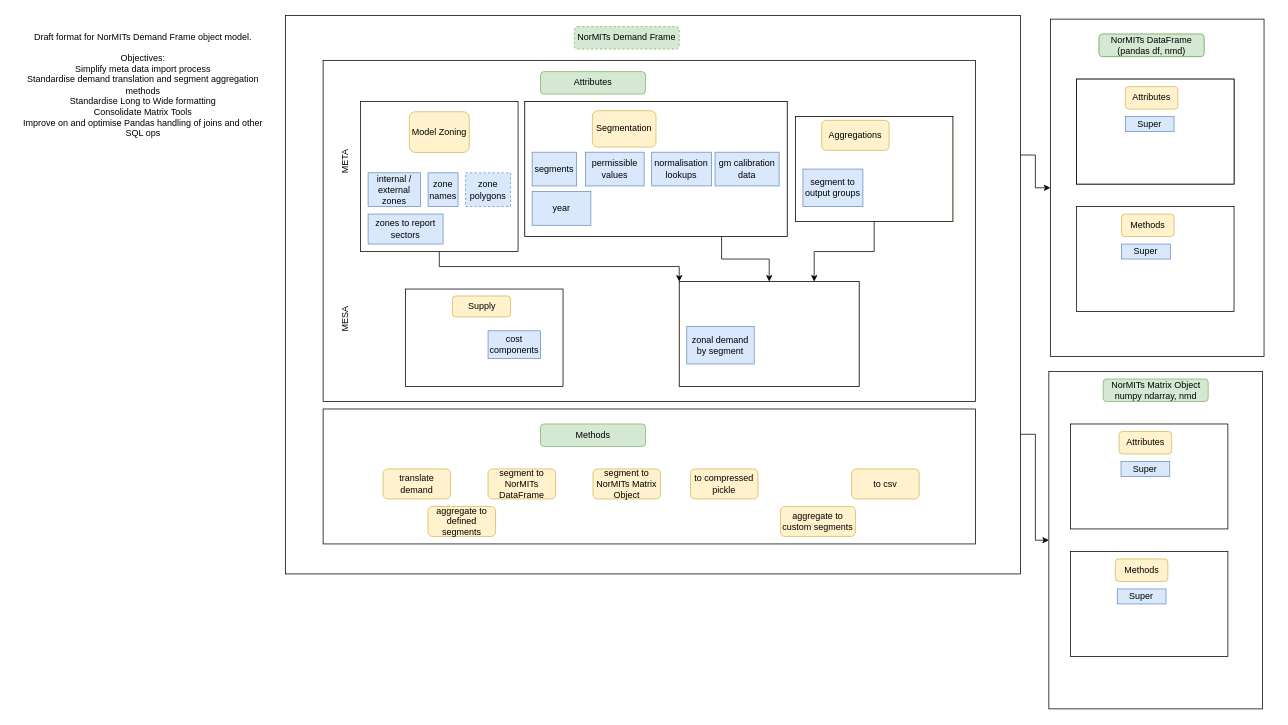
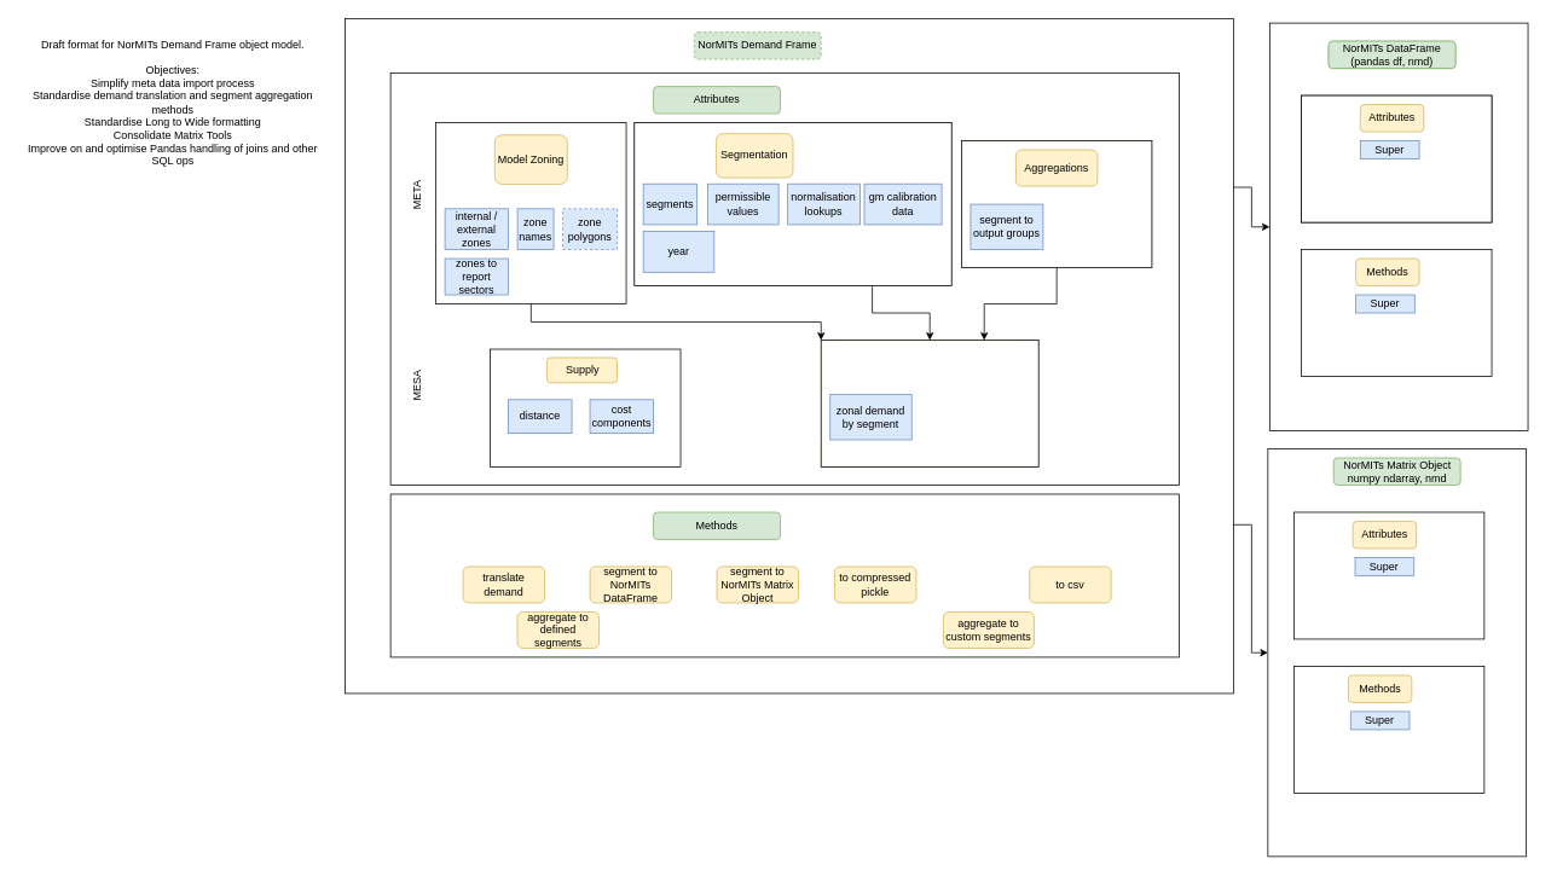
  <mxCell id="0" />
  <mxCell id="1" parent="0" />
  <mxCell id="2" style="edgeStyle=orthogonalEdgeStyle;rounded=0;orthogonalLoop=1;jettySize=auto;html=1;exitX=1;exitY=0.75;exitDx=0;exitDy=0;" parent="1" source="4" target="10" edge="1"><mxGeometry relative="1" as="geometry" /></mxCell>
  <mxCell id="3" style="edgeStyle=orthogonalEdgeStyle;rounded=0;orthogonalLoop=1;jettySize=auto;html=1;exitX=1;exitY=0.25;exitDx=0;exitDy=0;" parent="1" source="4" target="66" edge="1"><mxGeometry relative="1" as="geometry" /></mxCell>
  <mxCell id="4" value="" style="rounded=0;whiteSpace=wrap;html=1;fillColor=none;" parent="1" vertex="1"><mxGeometry x="380" y="20" width="980" height="745" as="geometry" /></mxCell>
  <mxCell id="5" value="" style="rounded=0;whiteSpace=wrap;html=1;" parent="1" vertex="1"><mxGeometry x="430" y="80" width="870" height="455" as="geometry" /></mxCell>
  <mxCell id="6" value="Attributes" style="rounded=1;whiteSpace=wrap;html=1;fillColor=#d5e8d4;strokeColor=#82b366;" parent="1" vertex="1"><mxGeometry x="720" y="95" width="140" height="30" as="geometry" /></mxCell>
  <mxCell id="7" style="edgeStyle=orthogonalEdgeStyle;rounded=0;orthogonalLoop=1;jettySize=auto;html=1;exitX=0.75;exitY=1;exitDx=0;exitDy=0;entryX=0.5;entryY=0;entryDx=0;entryDy=0;" parent="1" source="26" target="44" edge="1"><mxGeometry relative="1" as="geometry" /></mxCell>
  <mxCell id="8" value="" style="group" parent="1" vertex="1" connectable="0"><mxGeometry x="1410" y="495" width="285" height="450" as="geometry" /></mxCell>
  <mxCell id="9" value="" style="group;fillColor=none;" parent="8" vertex="1" connectable="0"><mxGeometry x="-12" width="285" height="450" as="geometry" /></mxCell>
  <mxCell id="10" value="" style="rounded=0;whiteSpace=wrap;html=1;fillColor=none;" parent="9" vertex="1"><mxGeometry width="285" height="450" as="geometry" /></mxCell>
  <mxCell id="11" value="NorMITs Matrix Object&lt;br&gt;numpy ndarray, nmd" style="rounded=1;whiteSpace=wrap;html=1;fillColor=#d5e8d4;strokeColor=#82b366;" parent="9" vertex="1"><mxGeometry x="72.5" y="10" width="140" height="30" as="geometry" /></mxCell>
  <mxCell id="12" value="" style="rounded=0;whiteSpace=wrap;html=1;" parent="9" vertex="1"><mxGeometry x="28.75" y="70" width="210" height="140" as="geometry" /></mxCell>
  <mxCell id="13" value="Attributes" style="rounded=1;whiteSpace=wrap;html=1;fillColor=#fff2cc;strokeColor=#d6b656;" parent="9" vertex="1"><mxGeometry x="93.75" y="80" width="70" height="30" as="geometry" /></mxCell>
  <mxCell id="14" value="" style="rounded=0;whiteSpace=wrap;html=1;" parent="9" vertex="1"><mxGeometry x="28.75" y="240" width="210" height="140" as="geometry" /></mxCell>
  <mxCell id="15" value="Methods" style="rounded=1;whiteSpace=wrap;html=1;fillColor=#fff2cc;strokeColor=#d6b656;" parent="9" vertex="1"><mxGeometry x="88.75" y="250" width="70" height="30" as="geometry" /></mxCell>
  <mxCell id="16" value="Super" style="rounded=0;whiteSpace=wrap;html=1;fillColor=#dae8fc;strokeColor=#6c8ebf;" parent="9" vertex="1"><mxGeometry x="96.25" y="120" width="65" height="20" as="geometry" /></mxCell>
  <mxCell id="17" value="Super" style="rounded=0;whiteSpace=wrap;html=1;fillColor=#dae8fc;strokeColor=#6c8ebf;" parent="9" vertex="1"><mxGeometry x="91.25" y="290" width="65" height="20" as="geometry" /></mxCell>
  <mxCell id="18" value="" style="group" parent="1" vertex="1" connectable="0"><mxGeometry x="480" y="135" width="210" height="200" as="geometry" /></mxCell>
  <mxCell id="19" value="" style="rounded=0;whiteSpace=wrap;html=1;" parent="18" vertex="1"><mxGeometry width="210" height="200" as="geometry" /></mxCell>
  <mxCell id="20" value="Model Zoning" style="rounded=1;whiteSpace=wrap;html=1;fillColor=#fff2cc;strokeColor=#d6b656;" parent="18" vertex="1"><mxGeometry x="65" y="13.571" width="80" height="54.286" as="geometry" /></mxCell>
  <mxCell id="21" value="internal / external zones" style="rounded=0;whiteSpace=wrap;html=1;fillColor=#dae8fc;strokeColor=#6c8ebf;" parent="18" vertex="1"><mxGeometry x="10" y="95" width="70" height="45" as="geometry" /></mxCell>
  <mxCell id="22" value="zone names" style="rounded=0;whiteSpace=wrap;html=1;fillColor=#dae8fc;strokeColor=#6c8ebf;" parent="18" vertex="1"><mxGeometry x="90" y="95" width="40" height="45" as="geometry" /></mxCell>
  <mxCell id="23" value="zone polygons" style="rounded=0;whiteSpace=wrap;html=1;fillColor=#dae8fc;strokeColor=#6c8ebf;dashed=1;" parent="18" vertex="1"><mxGeometry x="140" y="95" width="60" height="45" as="geometry" /></mxCell>
- <mxCell id="24" value="zones to report sectors" style="rounded=0;whiteSpace=wrap;html=1;fillColor=#dae8fc;strokeColor=#6c8ebf;" parent="18" vertex="1"><mxGeometry x="10" y="150" width="100" height="40" as="geometry" /></mxCell>
+ <mxCell id="24" value="zones to report sectors" style="rounded=0;whiteSpace=wrap;html=1;fillColor=#dae8fc;strokeColor=#6c8ebf;" parent="18" vertex="1"><mxGeometry x="10" y="150" width="70" height="40" as="geometry" /></mxCell>
  <mxCell id="25" value="" style="group;fillColor=#dae8fc;strokeColor=#6c8ebf;" parent="1" vertex="1" connectable="0"><mxGeometry x="699" y="135" width="350" height="180" as="geometry" /></mxCell>
  <mxCell id="26" value="" style="rounded=0;whiteSpace=wrap;html=1;" parent="25" vertex="1"><mxGeometry width="350" height="180" as="geometry" /></mxCell>
  <mxCell id="27" value="Segmentation" style="rounded=1;whiteSpace=wrap;html=1;fillColor=#fff2cc;strokeColor=#d6b656;" parent="25" vertex="1"><mxGeometry x="90.152" y="12.143" width="84.848" height="48.571" as="geometry" /></mxCell>
  <mxCell id="28" value="normalisation lookups" style="rounded=0;whiteSpace=wrap;html=1;fillColor=#dae8fc;strokeColor=#6c8ebf;" parent="25" vertex="1"><mxGeometry x="169.19" y="67.5" width="80" height="45" as="geometry" /></mxCell>
  <mxCell id="29" value="segments" style="rounded=0;whiteSpace=wrap;html=1;fillColor=#dae8fc;strokeColor=#6c8ebf;" parent="25" vertex="1"><mxGeometry x="9.8" y="67.5" width="59.39" height="45" as="geometry" /></mxCell>
  <mxCell id="30" value="permissible values" style="rounded=0;whiteSpace=wrap;html=1;fillColor=#dae8fc;strokeColor=#6c8ebf;" parent="25" vertex="1"><mxGeometry x="80.86" y="67.5" width="78.33" height="45" as="geometry" /></mxCell>
  <mxCell id="31" value="gm calibration data" style="rounded=0;whiteSpace=wrap;html=1;fillColor=#dae8fc;strokeColor=#6c8ebf;" parent="25" vertex="1"><mxGeometry x="253.73" y="67.5" width="85.46" height="45" as="geometry" /></mxCell>
  <mxCell id="32" value="year" style="rounded=0;whiteSpace=wrap;html=1;fillColor=#dae8fc;strokeColor=#6c8ebf;" parent="25" vertex="1"><mxGeometry x="9.8" y="120" width="78.33" height="45" as="geometry" /></mxCell>
  <mxCell id="33" value="" style="group;fillColor=#fff2cc;strokeColor=#d6b656;" parent="1" vertex="1" connectable="0"><mxGeometry x="1060" y="155" width="210" height="140" as="geometry" /></mxCell>
  <mxCell id="34" value="" style="rounded=0;whiteSpace=wrap;html=1;" parent="33" vertex="1"><mxGeometry width="210" height="140" as="geometry" /></mxCell>
- <mxCell id="35" value="Aggregations" style="rounded=1;whiteSpace=wrap;html=1;fillColor=#fff2cc;strokeColor=#d6b656;" parent="33" vertex="1"><mxGeometry x="35" y="5" width="90" height="40" as="geometry" /></mxCell>
+ <mxCell id="35" value="Aggregations" style="rounded=1;whiteSpace=wrap;html=1;fillColor=#fff2cc;strokeColor=#d6b656;" parent="33" vertex="1"><mxGeometry x="60" y="10" width="90" height="40" as="geometry" /></mxCell>
  <mxCell id="36" value="segment to output groups" style="rounded=0;whiteSpace=wrap;html=1;fillColor=#dae8fc;strokeColor=#6c8ebf;" parent="33" vertex="1"><mxGeometry x="10" y="70" width="80" height="50" as="geometry" /></mxCell>
  <mxCell id="37" value="" style="group" parent="1" vertex="1" connectable="0"><mxGeometry x="540" y="385" width="210" height="130" as="geometry" /></mxCell>
  <mxCell id="38" value="" style="rounded=0;whiteSpace=wrap;html=1;" parent="37" vertex="1"><mxGeometry width="210" height="130" as="geometry" /></mxCell>
  <mxCell id="39" value="Supply" style="rounded=1;whiteSpace=wrap;html=1;fillColor=#fff2cc;strokeColor=#d6b656;" parent="37" vertex="1"><mxGeometry x="62.5" y="9.286" width="77.5" height="27.857" as="geometry" /></mxCell>
+ <mxCell id="40" value="distance" style="rounded=0;whiteSpace=wrap;html=1;fillColor=#dae8fc;strokeColor=#6c8ebf;" parent="37" vertex="1"><mxGeometry x="20" y="55.714" width="70" height="37.143" as="geometry" /></mxCell>
  <mxCell id="41" value="cost components" style="rounded=0;whiteSpace=wrap;html=1;fillColor=#dae8fc;strokeColor=#6c8ebf;" parent="37" vertex="1"><mxGeometry x="110" y="55.714" width="70" height="37.143" as="geometry" /></mxCell>
  <mxCell id="42" style="edgeStyle=orthogonalEdgeStyle;rounded=0;orthogonalLoop=1;jettySize=auto;html=1;exitX=0.5;exitY=1;exitDx=0;exitDy=0;entryX=0;entryY=0;entryDx=0;entryDy=0;" parent="1" source="19" target="44" edge="1"><mxGeometry relative="1" as="geometry" /></mxCell>
  <mxCell id="43" value="" style="group;fillColor=#fff2cc;strokeColor=#d6b656;" parent="1" vertex="1" connectable="0"><mxGeometry x="905" y="375" width="240" height="140" as="geometry" /></mxCell>
  <mxCell id="44" value="" style="rounded=0;whiteSpace=wrap;html=1;" parent="43" vertex="1"><mxGeometry width="240" height="140" as="geometry" /></mxCell>
  <mxCell id="45" value="zonal demand by segment" style="rounded=0;whiteSpace=wrap;html=1;fillColor=#dae8fc;strokeColor=#6c8ebf;" parent="43" vertex="1"><mxGeometry x="10" y="60" width="90" height="50" as="geometry" /></mxCell>
  <mxCell id="46" value="NorMITs Demand Frame" style="rounded=1;whiteSpace=wrap;html=1;fillColor=#d5e8d4;strokeColor=#82b366;dashed=1;" parent="1" vertex="1"><mxGeometry x="765" y="35" width="140" height="30" as="geometry" /></mxCell>
  <mxCell id="47" value="" style="rounded=0;whiteSpace=wrap;html=1;" parent="1" vertex="1"><mxGeometry x="430" y="545" width="870" height="180" as="geometry" /></mxCell>
  <mxCell id="48" value="Methods" style="rounded=1;whiteSpace=wrap;html=1;fillColor=#d5e8d4;strokeColor=#82b366;" parent="1" vertex="1"><mxGeometry x="720" y="565" width="140" height="30" as="geometry" /></mxCell>
  <mxCell id="49" value="translate demand" style="rounded=1;whiteSpace=wrap;html=1;fillColor=#fff2cc;strokeColor=#d6b656;" parent="1" vertex="1"><mxGeometry x="510" y="625" width="90" height="40" as="geometry" /></mxCell>
  <mxCell id="50" value="segment to NorMITs DataFrame" style="rounded=1;whiteSpace=wrap;html=1;fillColor=#fff2cc;strokeColor=#d6b656;" parent="1" vertex="1"><mxGeometry x="650" y="625" width="90" height="40" as="geometry" /></mxCell>
  <mxCell id="51" value="segment to NorMITs Matrix Object" style="rounded=1;whiteSpace=wrap;html=1;fillColor=#fff2cc;strokeColor=#d6b656;" parent="1" vertex="1"><mxGeometry x="790" y="625" width="90" height="40" as="geometry" /></mxCell>
  <mxCell id="52" value="to compressed pickle" style="rounded=1;whiteSpace=wrap;html=1;fillColor=#fff2cc;strokeColor=#d6b656;" parent="1" vertex="1"><mxGeometry x="920" y="625" width="90" height="40" as="geometry" /></mxCell>
  <mxCell id="53" value="to csv" style="rounded=1;whiteSpace=wrap;html=1;fillColor=#fff2cc;strokeColor=#d6b656;" parent="1" vertex="1"><mxGeometry x="1135" y="625" width="90" height="40" as="geometry" /></mxCell>
  <mxCell id="54" style="edgeStyle=orthogonalEdgeStyle;rounded=0;orthogonalLoop=1;jettySize=auto;html=1;exitX=0.5;exitY=1;exitDx=0;exitDy=0;entryX=0.75;entryY=0;entryDx=0;entryDy=0;" parent="1" source="34" target="44" edge="1"><mxGeometry relative="1" as="geometry" /></mxCell>
  <mxCell id="55" value="META" style="text;html=1;strokeColor=none;fillColor=none;align=center;verticalAlign=middle;whiteSpace=wrap;rounded=0;rotation=-90;" parent="1" vertex="1"><mxGeometry x="440" y="205" width="40" height="20" as="geometry" /></mxCell>
  <mxCell id="56" value="MESA" style="text;html=1;strokeColor=none;fillColor=none;align=center;verticalAlign=middle;whiteSpace=wrap;rounded=0;rotation=-90;" parent="1" vertex="1"><mxGeometry x="440" y="415" width="40" height="20" as="geometry" /></mxCell>
  <mxCell id="57" value="Draft format for NorMITs Demand Frame object model.&lt;br&gt;&lt;br&gt;Objectives:&lt;br&gt;Simplify meta data import process&lt;br&gt;Standardise demand translation and segment aggregation methods&lt;br&gt;Standardise Long to Wide formatting&lt;br&gt;Consolidate Matrix Tools&lt;br&gt;Improve on and optimise Pandas handling of joins and other SQL ops" style="text;html=1;strokeColor=none;fillColor=none;align=center;verticalAlign=middle;whiteSpace=wrap;rounded=0;" parent="1" vertex="1"><mxGeometry x="20" y="20" width="340" height="185" as="geometry" /></mxCell>
  <mxCell id="58" value="" style="group;fillColor=none;" parent="1" vertex="1" connectable="0"><mxGeometry x="1400" y="25" width="285" height="450" as="geometry" /></mxCell>
  <mxCell id="59" value="NorMITs DataFrame&lt;br&gt;(pandas df, nmd)" style="rounded=1;whiteSpace=wrap;html=1;fillColor=#d5e8d4;strokeColor=#82b366;" parent="58" vertex="1"><mxGeometry x="65" y="20" width="140" height="30" as="geometry" /></mxCell>
  <mxCell id="60" value="" style="rounded=0;whiteSpace=wrap;html=1;" parent="58" vertex="1"><mxGeometry x="35" y="80" width="210" height="140" as="geometry" /></mxCell>
  <mxCell id="61" value="Attributes" style="rounded=1;whiteSpace=wrap;html=1;fillColor=#fff2cc;strokeColor=#d6b656;" parent="58" vertex="1"><mxGeometry x="100" y="90" width="70" height="30" as="geometry" /></mxCell>
  <mxCell id="62" value="Methods" style="rounded=1;whiteSpace=wrap;html=1;fillColor=#fff2cc;strokeColor=#d6b656;" parent="58" vertex="1"><mxGeometry x="95" y="260" width="70" height="30" as="geometry" /></mxCell>
  <mxCell id="63" value="Super" style="rounded=0;whiteSpace=wrap;html=1;fillColor=#dae8fc;strokeColor=#6c8ebf;" parent="58" vertex="1"><mxGeometry x="100" y="130" width="65" height="20" as="geometry" /></mxCell>
  <mxCell id="64" value="Super" style="rounded=0;whiteSpace=wrap;html=1;fillColor=#dae8fc;strokeColor=#6c8ebf;" parent="58" vertex="1"><mxGeometry x="95" y="300" width="65" height="20" as="geometry" /></mxCell>
  <mxCell id="65" value="" style="group;fillColor=none;" parent="58" vertex="1" connectable="0"><mxGeometry width="285" height="450" as="geometry" /></mxCell>
  <mxCell id="66" value="" style="rounded=0;whiteSpace=wrap;html=1;fillColor=none;" parent="65" vertex="1"><mxGeometry width="285" height="450" as="geometry" /></mxCell>
  <mxCell id="67" value="" style="rounded=0;whiteSpace=wrap;html=1;" parent="65" vertex="1"><mxGeometry x="35" y="250" width="210" height="140" as="geometry" /></mxCell>
  <mxCell id="68" value="NorMITs DataFrame&lt;br&gt;(pandas df, nmd)" style="rounded=1;whiteSpace=wrap;html=1;fillColor=#d5e8d4;strokeColor=#82b366;" parent="65" vertex="1"><mxGeometry x="65" y="20" width="140" height="30" as="geometry" /></mxCell>
  <mxCell id="69" value="" style="rounded=0;whiteSpace=wrap;html=1;" parent="65" vertex="1"><mxGeometry x="35" y="80" width="210" height="140" as="geometry" /></mxCell>
  <mxCell id="70" value="Attributes" style="rounded=1;whiteSpace=wrap;html=1;fillColor=#fff2cc;strokeColor=#d6b656;" parent="65" vertex="1"><mxGeometry x="100" y="90" width="70" height="30" as="geometry" /></mxCell>
  <mxCell id="71" value="Super" style="rounded=0;whiteSpace=wrap;html=1;fillColor=#dae8fc;strokeColor=#6c8ebf;" parent="65" vertex="1"><mxGeometry x="100" y="130" width="65" height="20" as="geometry" /></mxCell>
  <mxCell id="72" value="Methods" style="rounded=1;whiteSpace=wrap;html=1;fillColor=#fff2cc;strokeColor=#d6b656;" parent="65" vertex="1"><mxGeometry x="95" y="260" width="70" height="30" as="geometry" /></mxCell>
  <mxCell id="73" value="Super" style="rounded=0;whiteSpace=wrap;html=1;fillColor=#dae8fc;strokeColor=#6c8ebf;" parent="65" vertex="1"><mxGeometry x="95" y="300" width="65" height="20" as="geometry" /></mxCell>
  <mxCell id="74" value="aggregate to defined segments" style="rounded=1;whiteSpace=wrap;html=1;fillColor=#fff2cc;strokeColor=#d6b656;" vertex="1" parent="1"><mxGeometry x="570" y="675" width="90" height="40" as="geometry" /></mxCell>
  <mxCell id="75" value="aggregate to custom segments" style="rounded=1;whiteSpace=wrap;html=1;fillColor=#fff2cc;strokeColor=#d6b656;" vertex="1" parent="1"><mxGeometry x="1040" y="675" width="100" height="40" as="geometry" /></mxCell>
